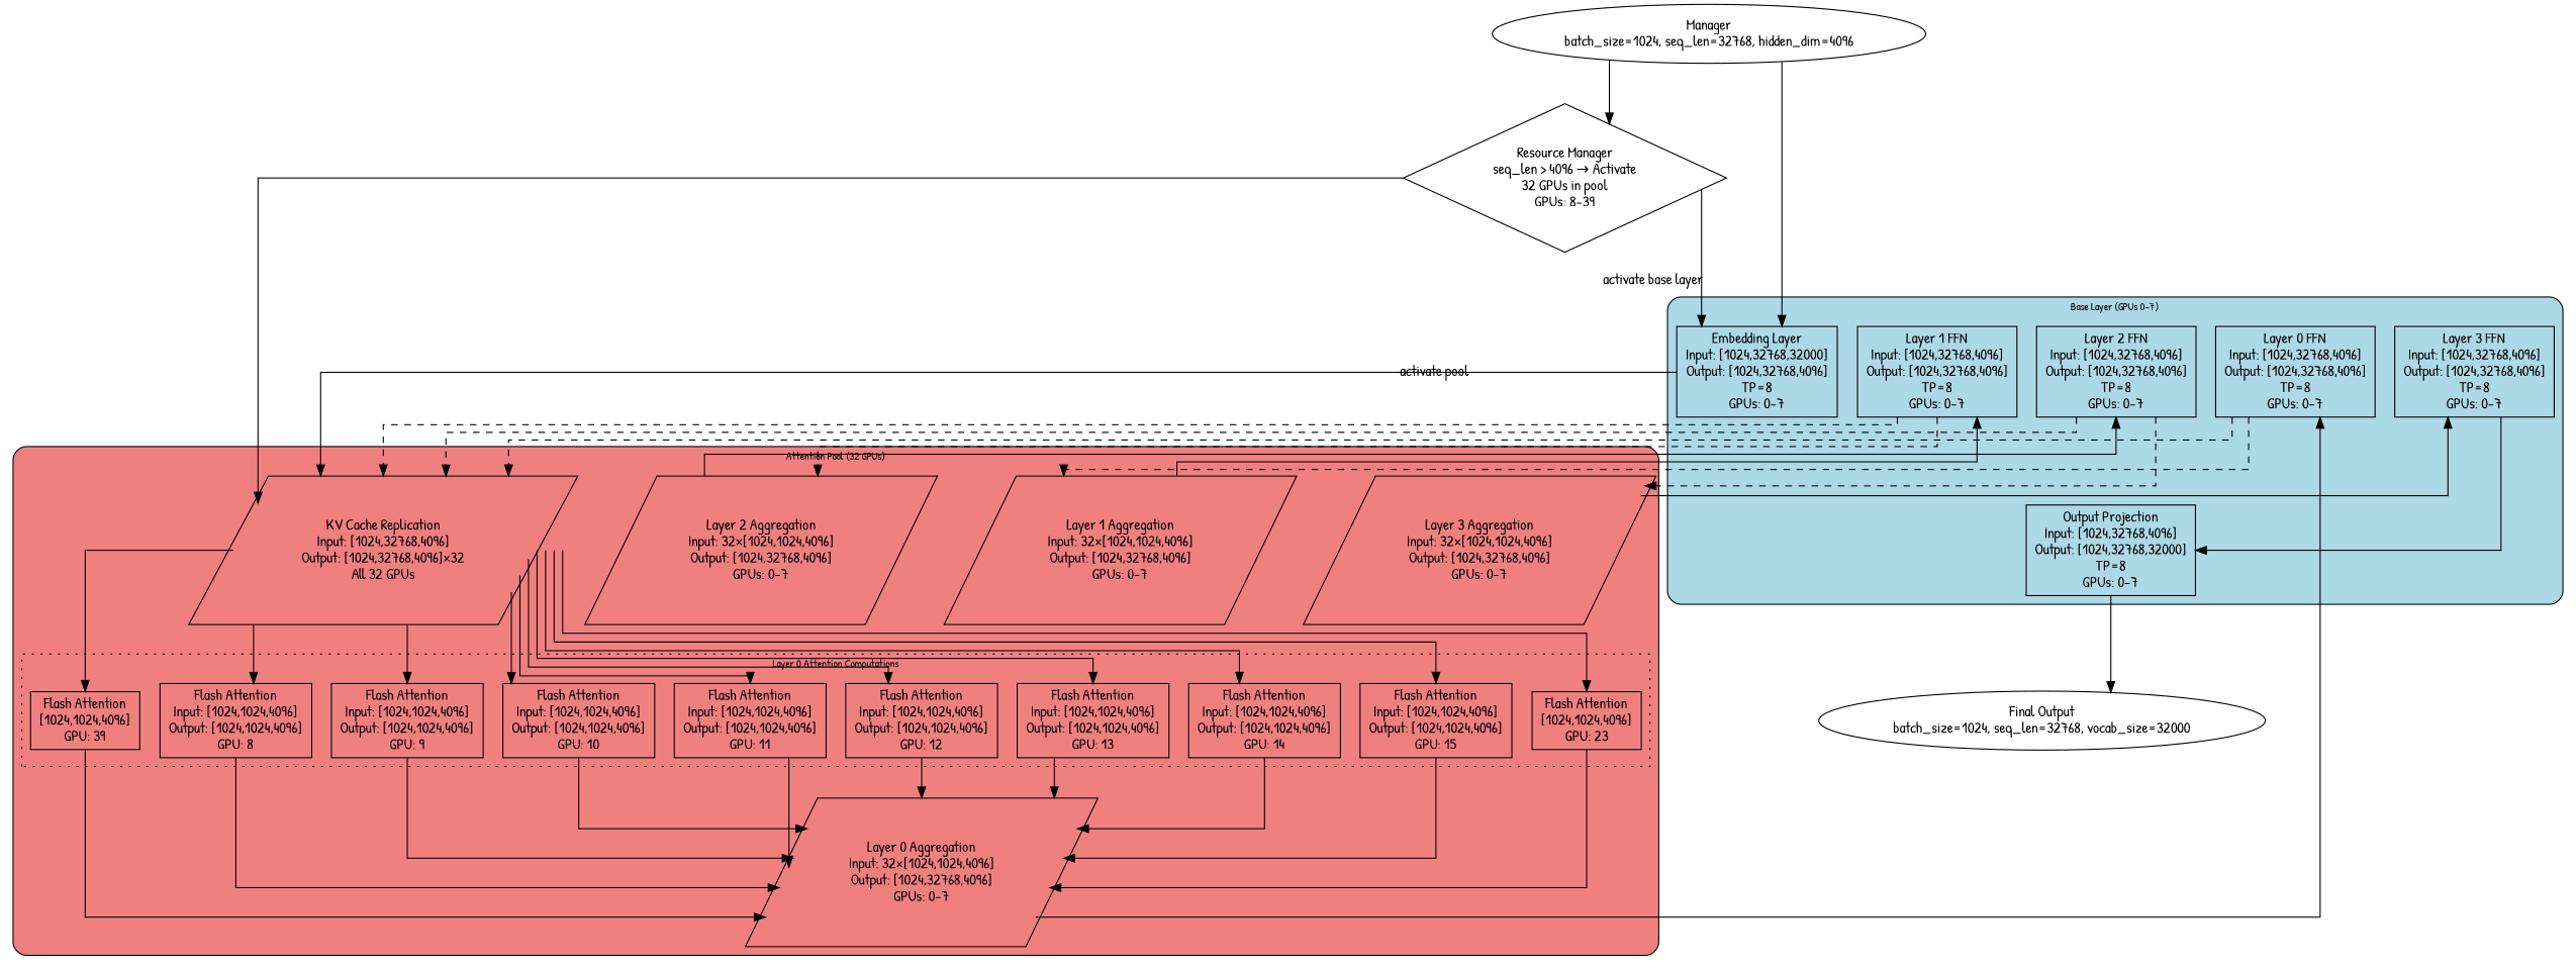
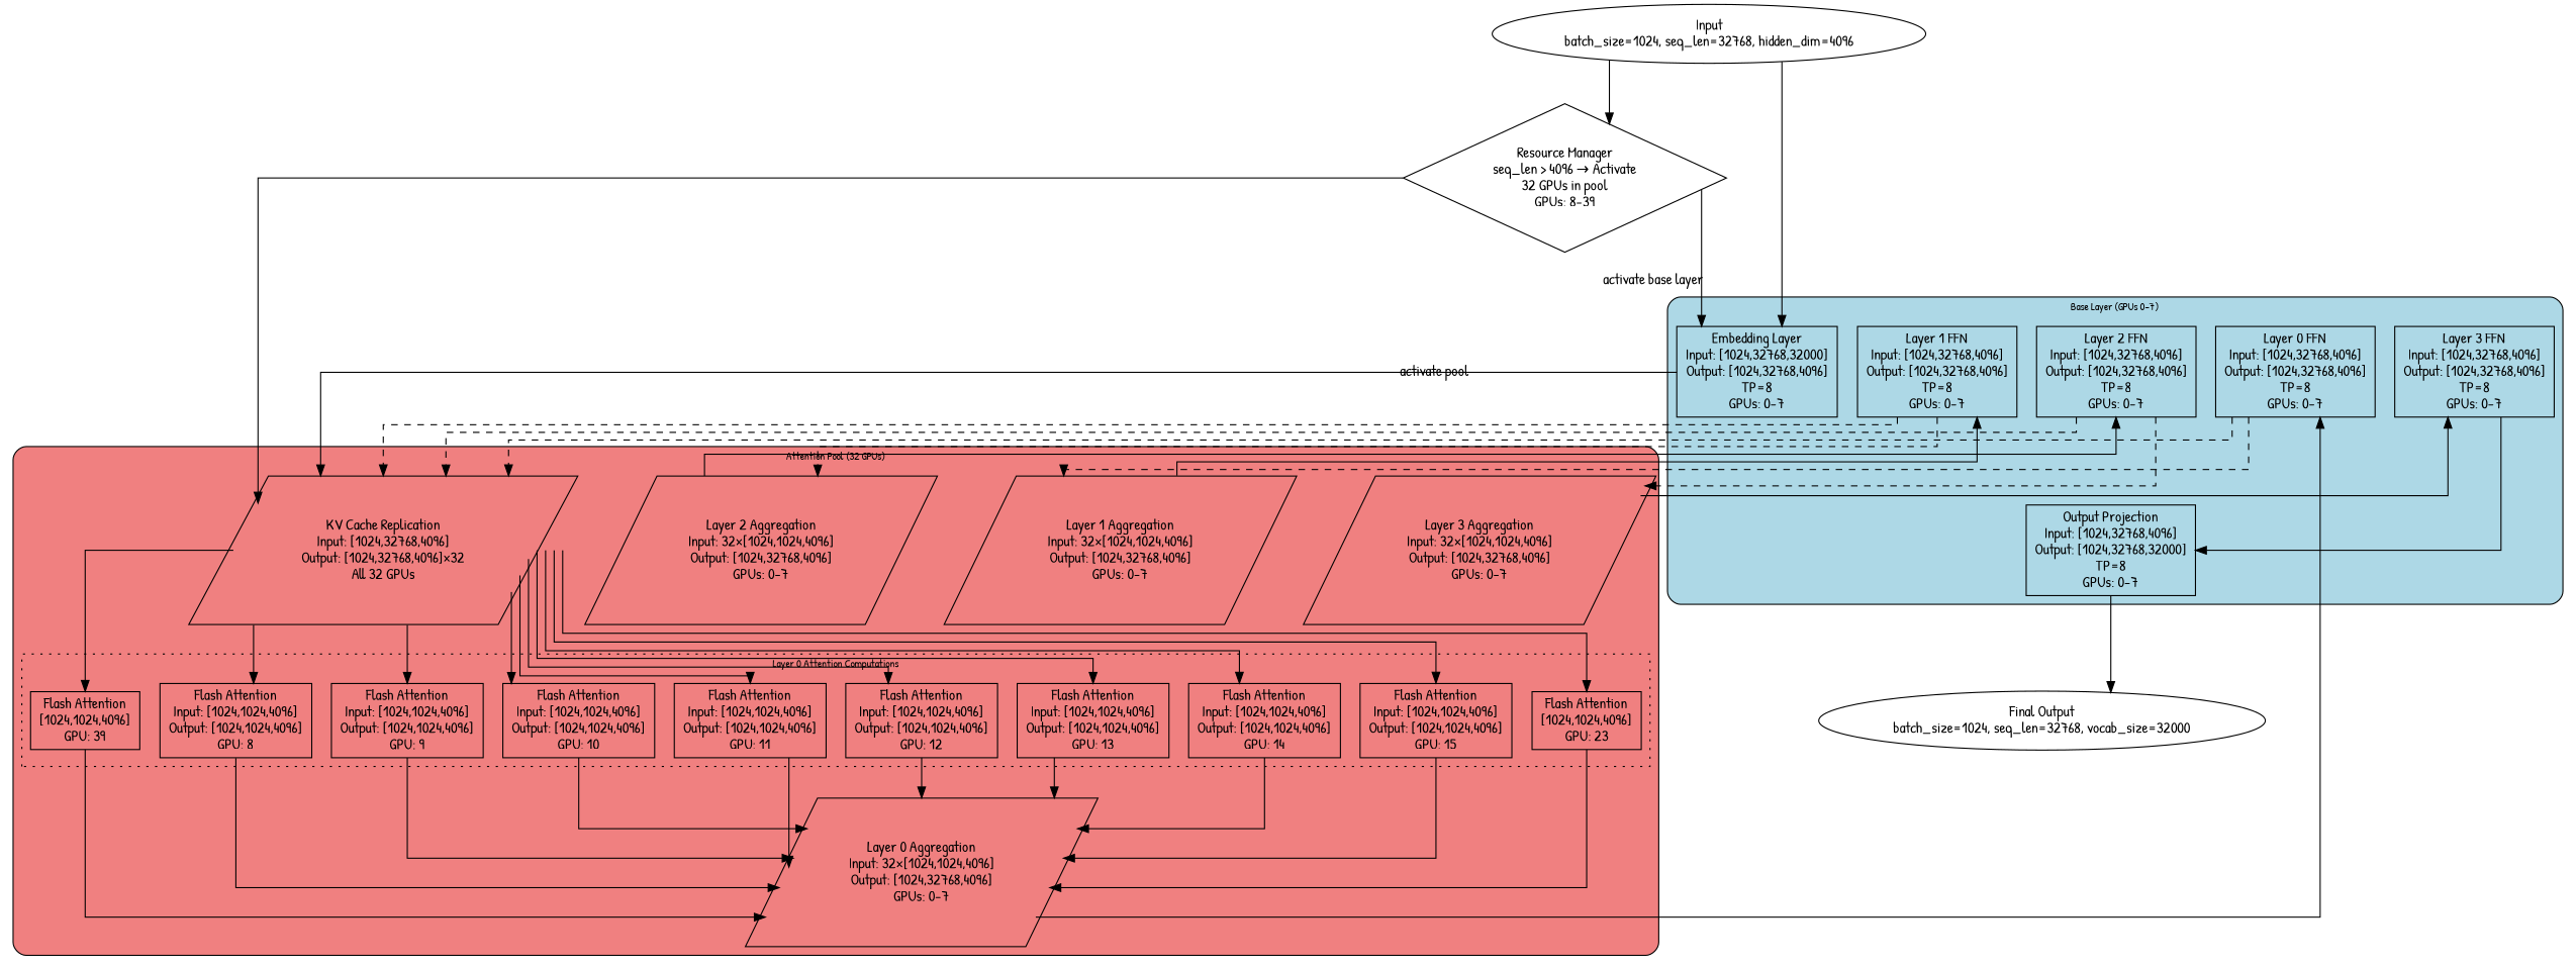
  digraph {
    compound=true
    fontsize=10
    rankdir=TB
    splines=ortho
    fontname="Patrick Hand"
    node [shape=rectangle fontname="Patrick Hand"]
    edge [fontname="Patrick Hand"]
    n1 [label="Embedding Layer\nInput: [1024,32768,32000]\nOutput: [1024,32768,4096]\nTP=8\nGPUs: 0-7"]
    n2 [label="Layer 0 FFN\nInput: [1024,32768,4096]\nOutput: [1024,32768,4096]\nTP=8\nGPUs: 0-7"]
    n3 [label="Layer 1 FFN\nInput: [1024,32768,4096]\nOutput: [1024,32768,4096]\nTP=8\nGPUs: 0-7"]
    n4 [label="Layer 2 FFN\nInput: [1024,32768,4096]\nOutput: [1024,32768,4096]\nTP=8\nGPUs: 0-7"]
    n5 [label="Layer 3 FFN\nInput: [1024,32768,4096]\nOutput: [1024,32768,4096]\nTP=8\nGPUs: 0-7"]
    n6 [label="Output Projection\nInput: [1024,32768,4096]\nOutput: [1024,32768,32000]\nTP=8\nGPUs: 0-7"]
    n7 [label="Flash Attention\nInput: [1024,1024,4096]\nOutput: [1024,1024,4096]\nGPU: 8"]
    n8 [label="Flash Attention\nInput: [1024,1024,4096]\nOutput: [1024,1024,4096]\nGPU: 9"]
    n9 [label="Flash Attention\nInput: [1024,1024,4096]\nOutput: [1024,1024,4096]\nGPU: 10"]
    n10 [label="Flash Attention\nInput: [1024,1024,4096]\nOutput: [1024,1024,4096]\nGPU: 11"]
    n11 [label="Flash Attention\nInput: [1024,1024,4096]\nOutput: [1024,1024,4096]\nGPU: 12"]
    n12 [label="Flash Attention\nInput: [1024,1024,4096]\nOutput: [1024,1024,4096]\nGPU: 13"]
    n13 [label="Flash Attention\nInput: [1024,1024,4096]\nOutput: [1024,1024,4096]\nGPU: 14"]
    n14 [label="Flash Attention\nInput: [1024,1024,4096]\nOutput: [1024,1024,4096]\nGPU: 15"]
    n15 [label="Flash Attention\n[1024,1024,4096]\nGPU: 23"]
    n16 [label="Flash Attention\n[1024,1024,4096]\nGPU: 39"]
    n17 [label="KV Cache Replication\nInput: [1024,32768,4096]\nOutput: [1024,32768,4096]×32\nAll 32 GPUs" shape=parallelogram]
    n18 [label="Layer 0 Aggregation\nInput: 32×[1024,1024,4096]\nOutput: [1024,32768,4096]\nGPUs: 0-7" shape=parallelogram]
    n19 [label="Layer 1 Aggregation\nInput: 32×[1024,1024,4096]\nOutput: [1024,32768,4096]\nGPUs: 0-7" shape=parallelogram]
    n20 [label="Layer 2 Aggregation\nInput: 32×[1024,1024,4096]\nOutput: [1024,32768,4096]\nGPUs: 0-7" shape=parallelogram]
    n21 [label="Layer 3 Aggregation\nInput: 32×[1024,1024,4096]\nOutput: [1024,32768,4096]\nGPUs: 0-7" shape=parallelogram]
-   n22 [fillcolor=lightgreen label="Manager\nbatch_size=1024, seq_len=32768, hidden_dim=4096" shape=ellipse]
+   n22 [fillcolor=lightgreen label="Input\nbatch_size=1024, seq_len=32768, hidden_dim=4096" shape=ellipse]
    n23 [fillcolor=yellow label="Resource Manager\nseq_len > 4096 → Activate\n32 GPUs in pool\nGPUs: 8-39" shape=diamond]
    n24 [fillcolor=lightgreen label="Final Output\nbatch_size=1024, seq_len=32768, vocab_size=32000" shape=ellipse]
    subgraph cluster_1 {
      fillcolor=lightblue
      label="Base Layer (GPUs 0-7)"
      style="rounded,filled"
      n1
      n2
      n3
      n4
      n5
      n6
    }
    subgraph cluster_2 {
      fillcolor=lightcoral
      label="Attention Pool (32 GPUs)"
      style="rounded,filled"
      n17
      n18
      n19
      n20
      n21
      subgraph cluster_3 {
        fillcolor=lightcoral
        label="Layer 0 Attention Computations"
        style=dotted
        n7
        n8
        n9
        n10
        n11
        n12
        n13
        n14
        n15
        n16
      }
    }
    n1 -> n17
    n2 -> n17 [style=dashed]
    n2 -> n19 [style=dashed]
    n3 -> n17 [style=dashed]
    n3 -> n20 [style=dashed]
    n4 -> n17 [style=dashed]
    n4 -> n21 [style=dashed]
    n5 -> n6
    n6 -> n24
    n7 -> n18
    n8 -> n18
    n9 -> n18
    n10 -> n18
    n11 -> n18
    n12 -> n18
    n13 -> n18
    n14 -> n18
    n15 -> n18
    n16 -> n18
    n17 -> n7
    n17 -> n8
    n17 -> n9
    n17 -> n10
    n17 -> n11
    n17 -> n12
    n17 -> n13
    n17 -> n14
    n17 -> n15
    n17 -> n16
    n18 -> n2
    n19 -> n3
    n20 -> n4
    n21 -> n5
    n22 -> n1
    n22 -> n23
    n23 -> n1 [label="activate base layer"]
    n23 -> n17 [label="activate pool"]
  }
